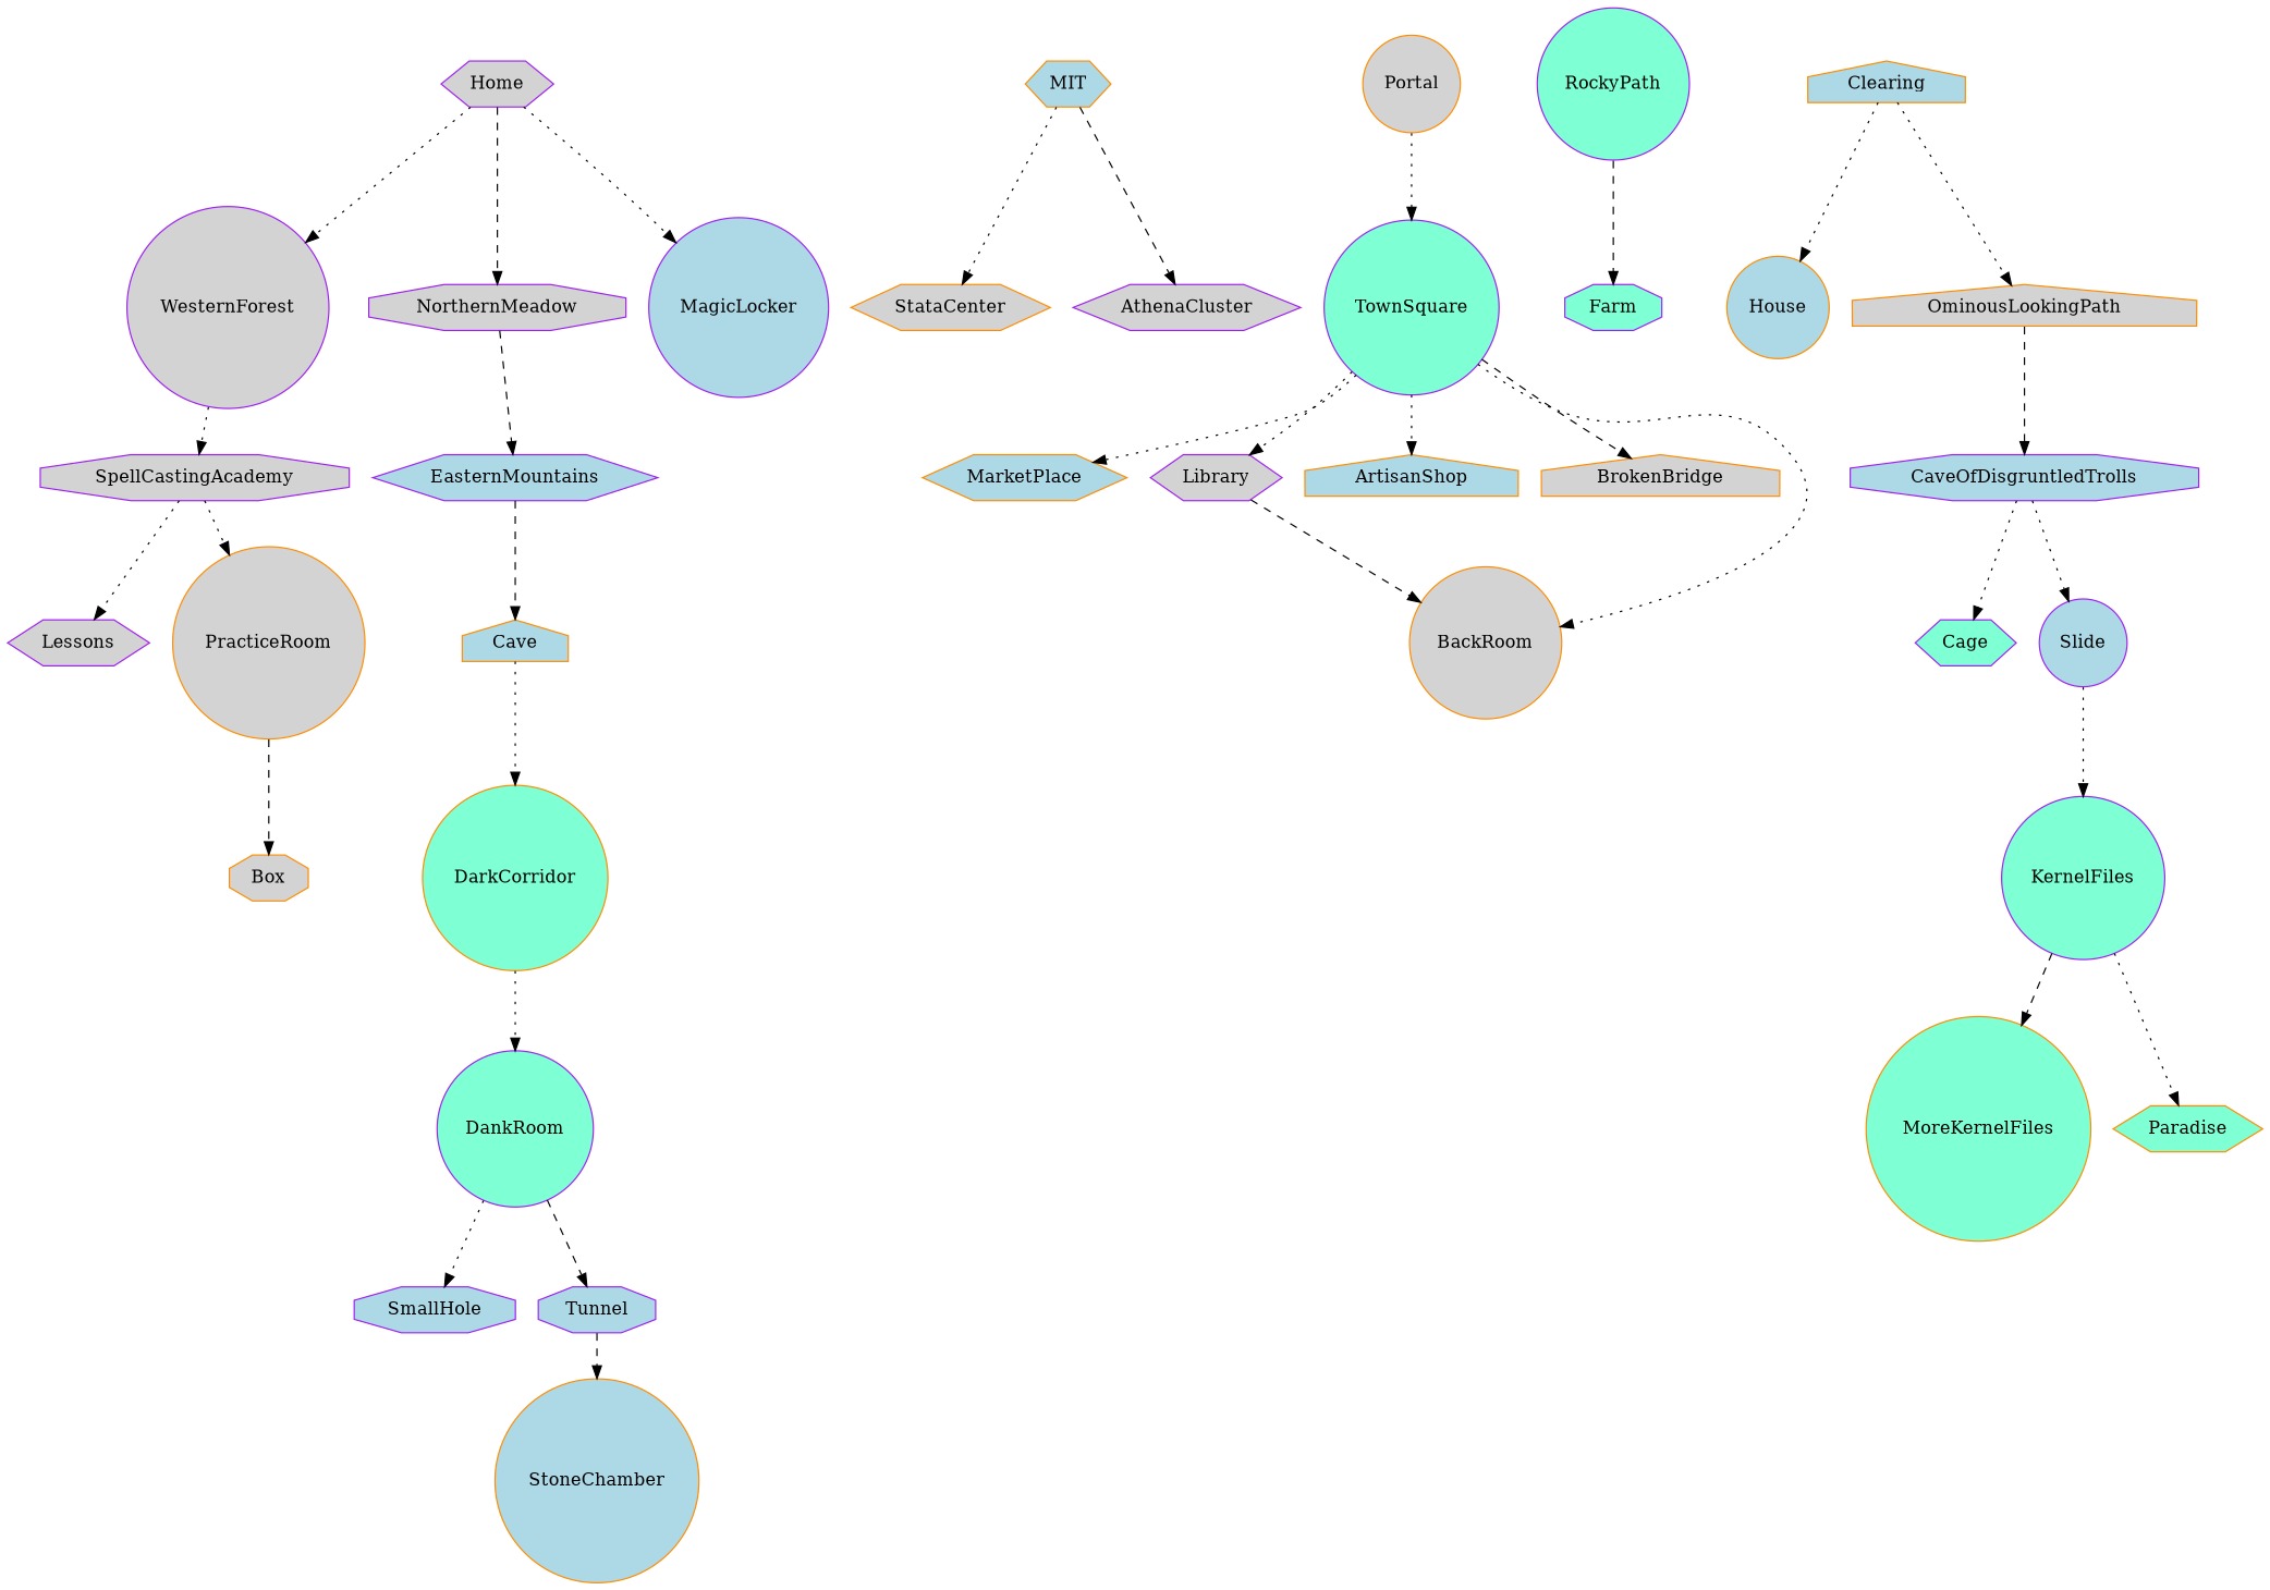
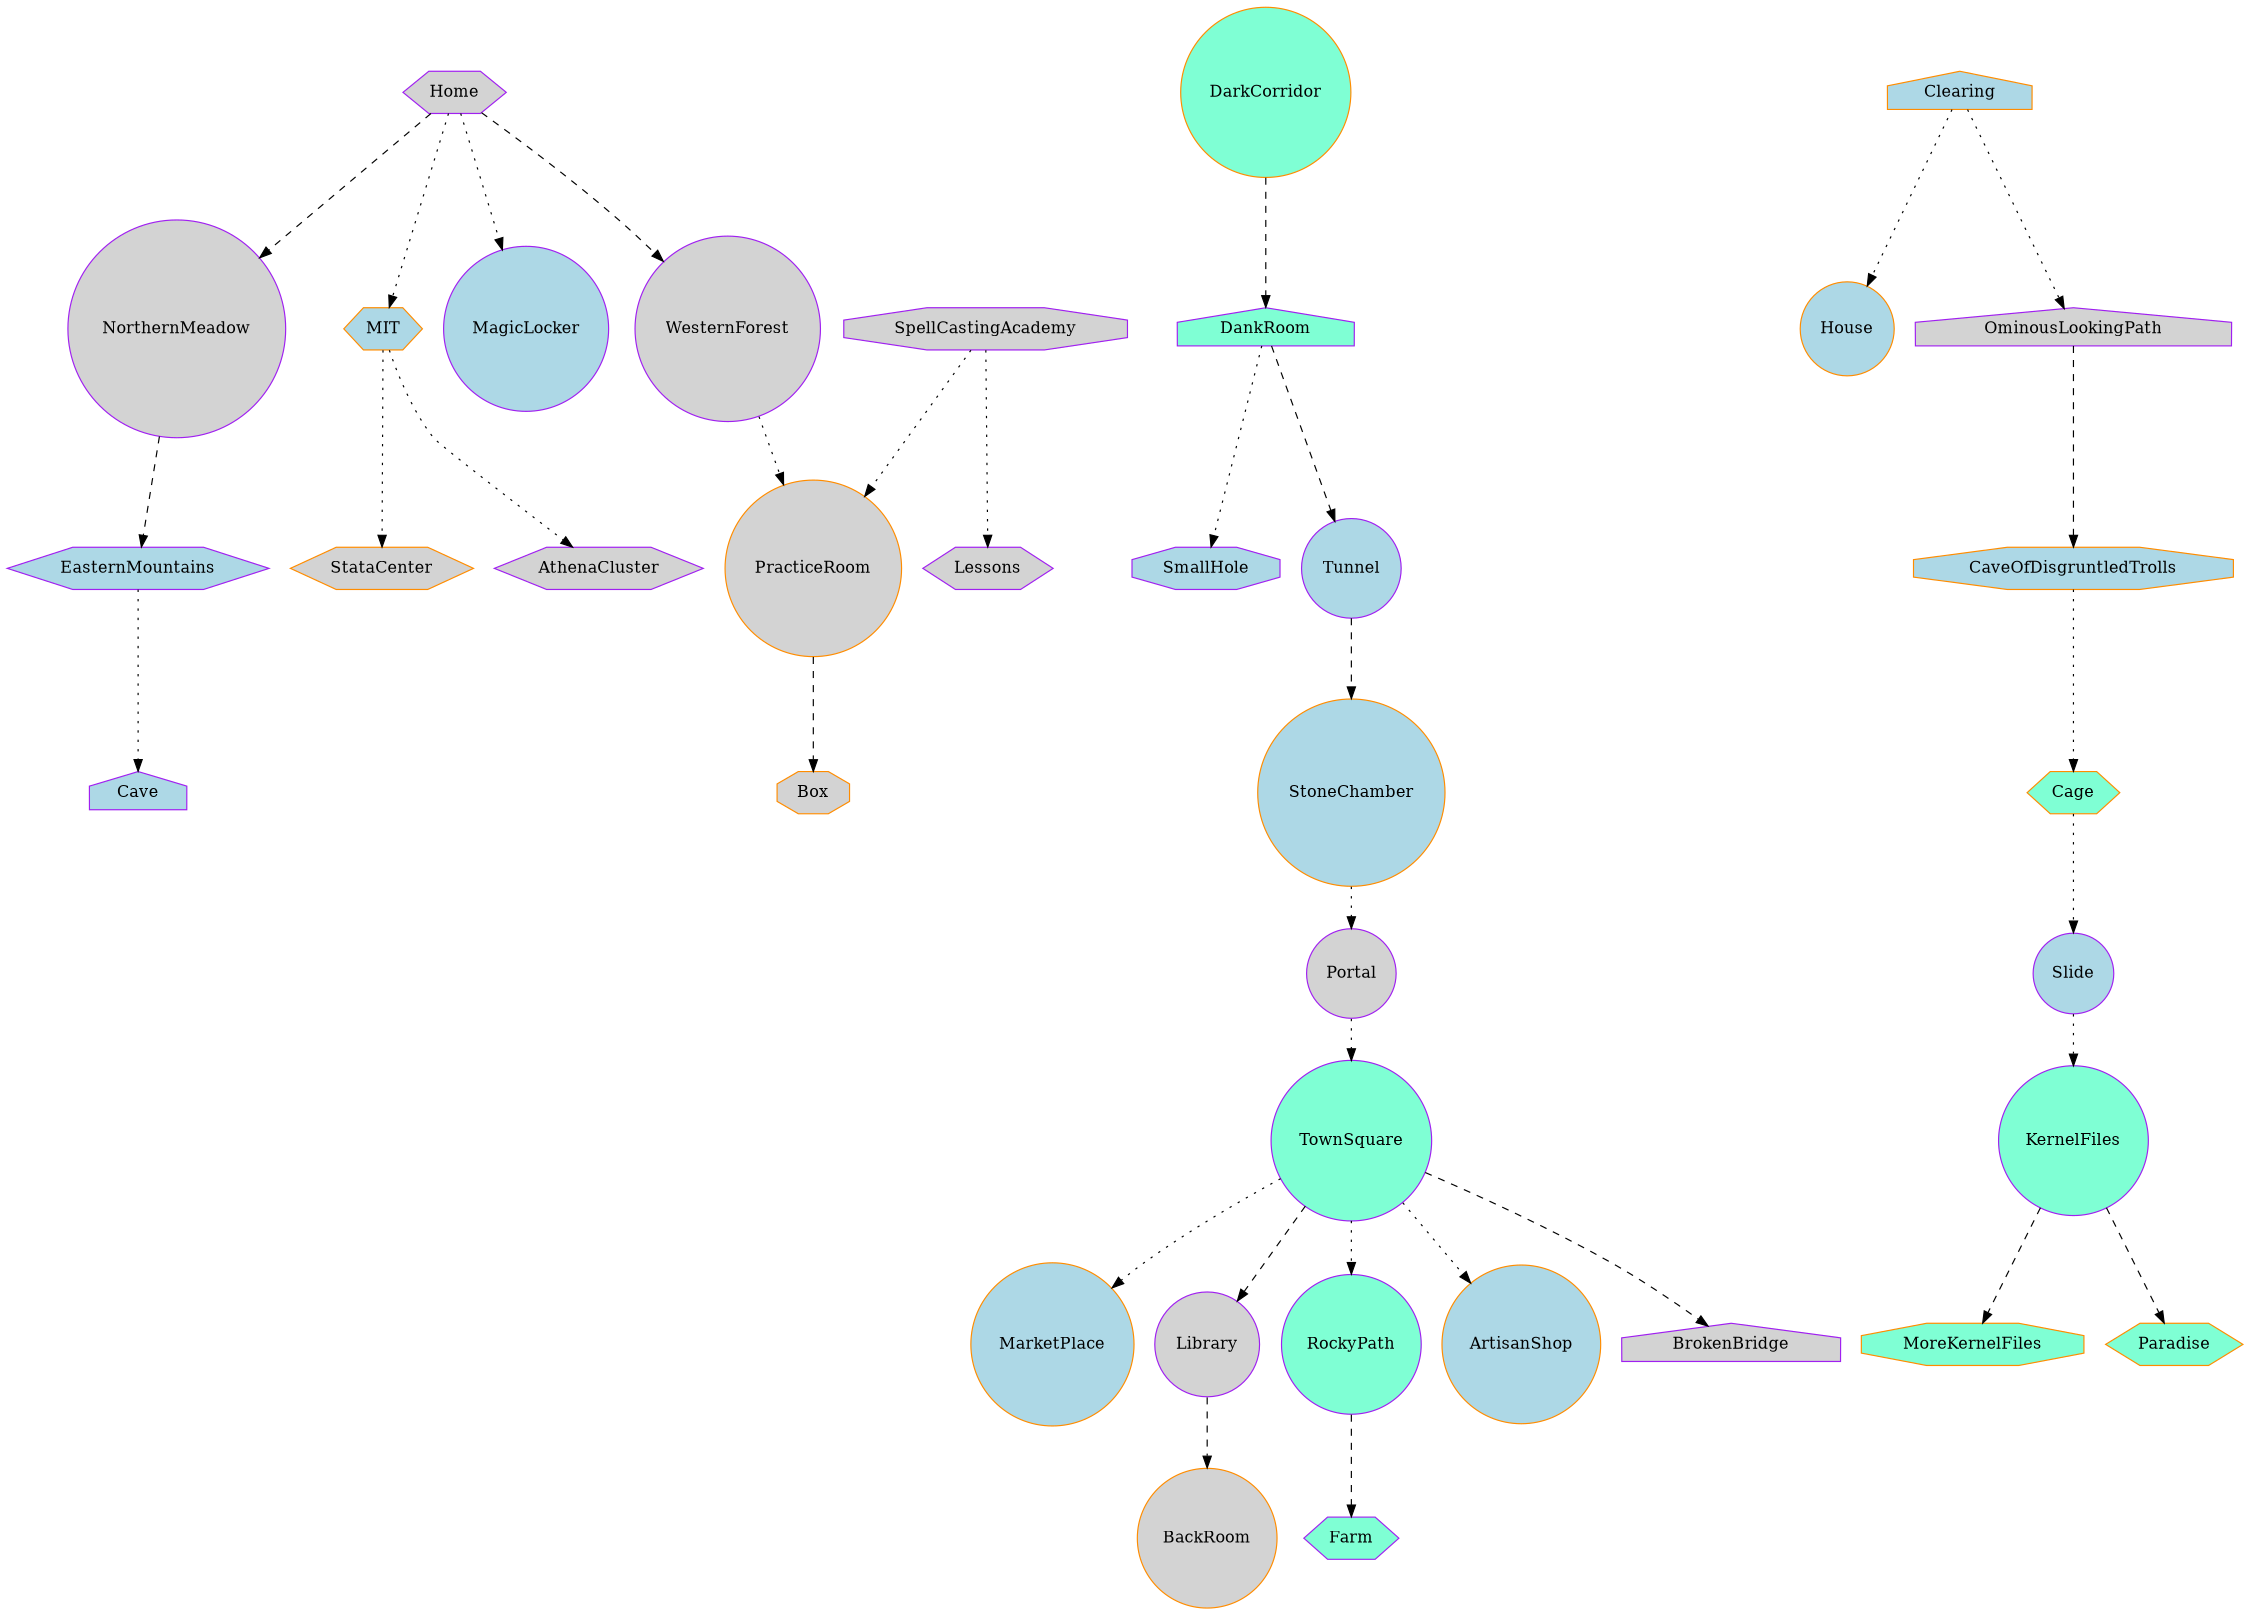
  digraph {
    fontname="DejaVu Serif"
    node [color=purple fillcolor=lightgrey fontname="DejaVu Serif" shape=circle style=filled]
    edge [fontname="DejaVu Serif" style=dotted]
    Home [shape=hexagon]
    WesternForest
-   NorthernMeadow [shape=octagon]
+   NorthernMeadow
    MIT [color=darkorange fillcolor=lightblue shape=hexagon]
    MagicLocker [fillcolor=lightblue]
    SpellCastingAcademy [shape=octagon]
    EasternMountains [fillcolor=lightblue shape=hexagon]
    StataCenter [color=darkorange shape=hexagon]
    AthenaCluster [shape=hexagon]
    Lessons [shape=hexagon]
    PracticeRoom [color=darkorange]
-   Cave [color=darkorange fillcolor=lightblue shape=house]
+   Cave [fillcolor=lightblue shape=house]
    Box [color=darkorange shape=octagon]
    DarkCorridor [color=darkorange fillcolor=aquamarine]
-   DankRoom [fillcolor=aquamarine]
+   DankRoom [fillcolor=aquamarine shape=house]
    SmallHole [fillcolor=lightblue shape=octagon]
-   Tunnel [fillcolor=lightblue shape=octagon]
+   Tunnel [fillcolor=lightblue]
    StoneChamber [color=darkorange fillcolor=lightblue]
-   Portal [color=darkorange]
+   Portal
    TownSquare [fillcolor=aquamarine]
-   MarketPlace [color=darkorange fillcolor=lightblue shape=hexagon]
-   Library [shape=hexagon]
+   MarketPlace [color=darkorange fillcolor=lightblue]
+   Library
    RockyPath [fillcolor=aquamarine]
-   ArtisanShop [color=darkorange fillcolor=lightblue shape=house]
-   BrokenBridge [color=darkorange shape=house]
+   ArtisanShop [color=darkorange fillcolor=lightblue]
+   BrokenBridge [shape=house]
    BackRoom [color=darkorange]
-   Farm [fillcolor=aquamarine shape=octagon]
+   Farm [fillcolor=aquamarine shape=hexagon]
    Clearing [color=darkorange fillcolor=lightblue shape=house]
    House [color=darkorange fillcolor=lightblue]
-   OminousLookingPath [color=darkorange shape=house]
-   CaveOfDisgruntledTrolls [fillcolor=lightblue shape=octagon]
-   Cage [fillcolor=aquamarine shape=hexagon]
+   OminousLookingPath [shape=house]
+   CaveOfDisgruntledTrolls [color=darkorange fillcolor=lightblue shape=octagon]
+   Cage [color=darkorange fillcolor=aquamarine shape=hexagon]
    Slide [fillcolor=lightblue]
    KernelFiles [fillcolor=aquamarine]
-   MoreKernelFiles [color=darkorange fillcolor=aquamarine]
+   MoreKernelFiles [color=darkorange fillcolor=aquamarine shape=octagon]
    Paradise [color=darkorange fillcolor=aquamarine shape=hexagon]
-   Home -> WesternForest
+   Home -> WesternForest [style=dashed]
    Home -> NorthernMeadow [style=dashed]
+   Home -> MIT
    Home -> MagicLocker
-   WesternForest -> SpellCastingAcademy
+   WesternForest -> PracticeRoom
    NorthernMeadow -> EasternMountains [style=dashed]
    MIT -> StataCenter
-   MIT -> AthenaCluster [style=dashed]
+   MIT -> AthenaCluster
    SpellCastingAcademy -> Lessons
    SpellCastingAcademy -> PracticeRoom
-   EasternMountains -> Cave [style=dashed]
+   EasternMountains -> Cave
    PracticeRoom -> Box [style=dashed]
-   Cave -> DarkCorridor
-   DarkCorridor -> DankRoom
+   DarkCorridor -> DankRoom [style=dashed]
    DankRoom -> SmallHole
    DankRoom -> Tunnel [style=dashed]
    Tunnel -> StoneChamber [style=dashed]
+   StoneChamber -> Portal
    Portal -> TownSquare
    TownSquare -> MarketPlace
-   TownSquare -> Library
-   TownSquare -> BackRoom
+   TownSquare -> Library [style=dashed]
+   TownSquare -> RockyPath
    TownSquare -> ArtisanShop
    TownSquare -> BrokenBridge [style=dashed]
    Library -> BackRoom [style=dashed]
    RockyPath -> Farm [style=dashed]
    Clearing -> House
    Clearing -> OminousLookingPath
    OminousLookingPath -> CaveOfDisgruntledTrolls [style=dashed]
    CaveOfDisgruntledTrolls -> Cage
-   CaveOfDisgruntledTrolls -> Slide
+   Cage -> Slide
    Slide -> KernelFiles
    KernelFiles -> MoreKernelFiles [style=dashed]
-   KernelFiles -> Paradise
+   KernelFiles -> Paradise [style=dashed]
  }
